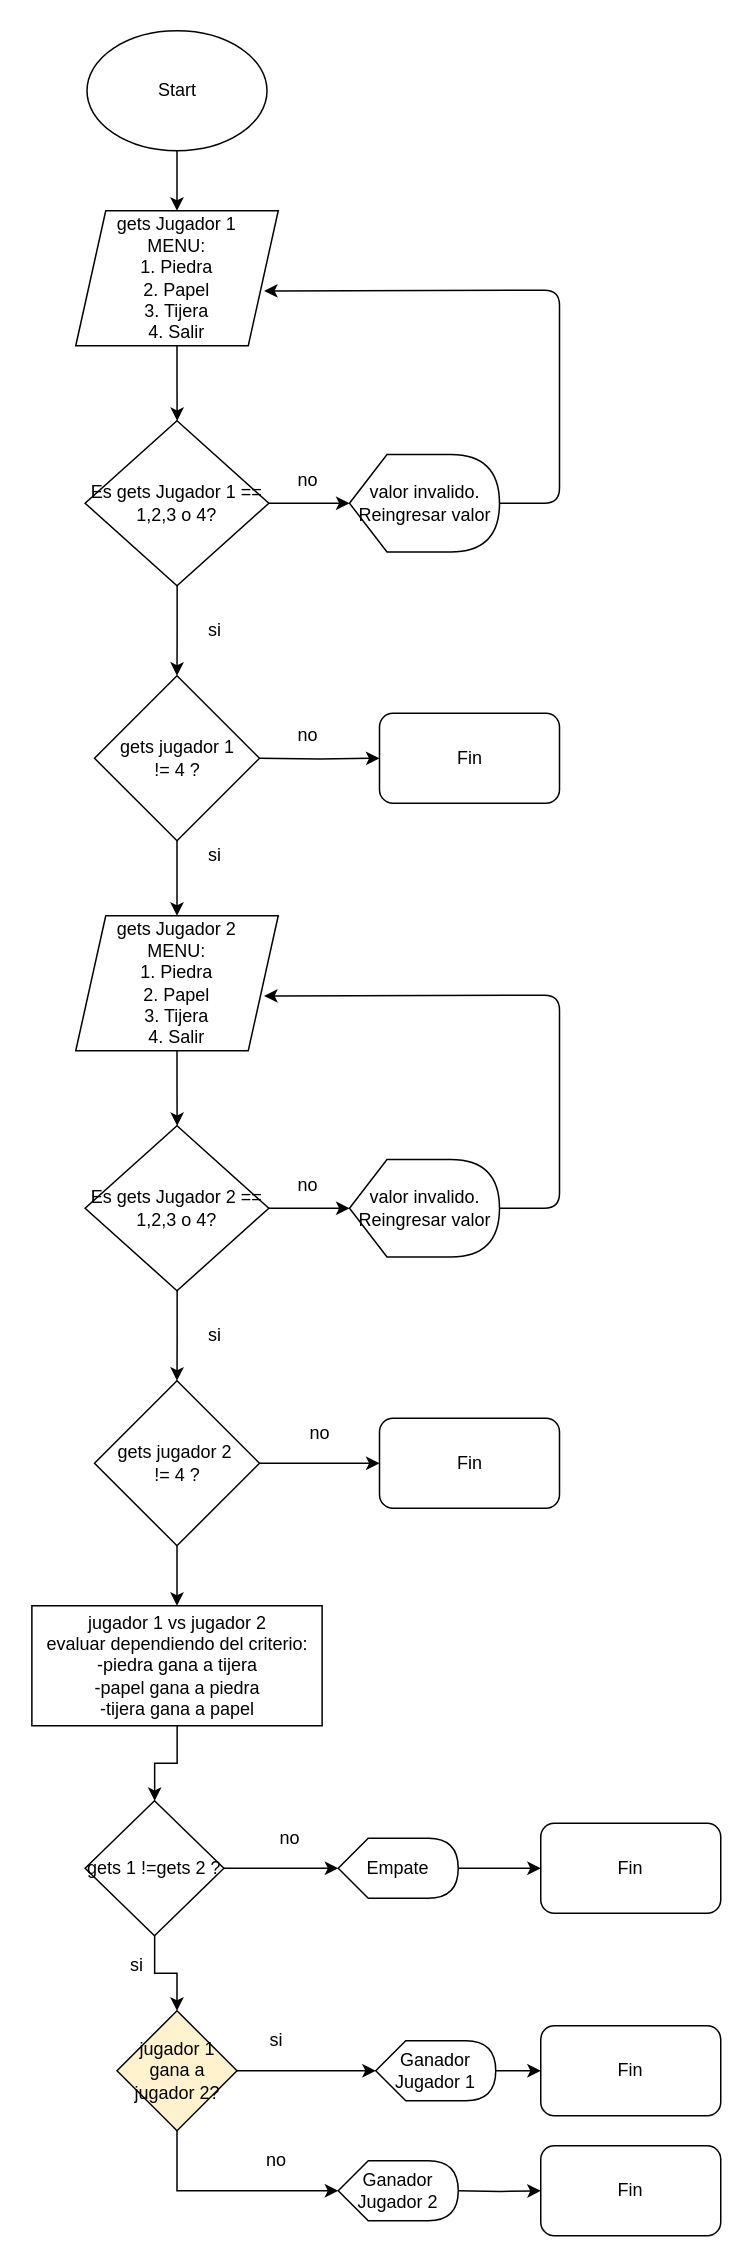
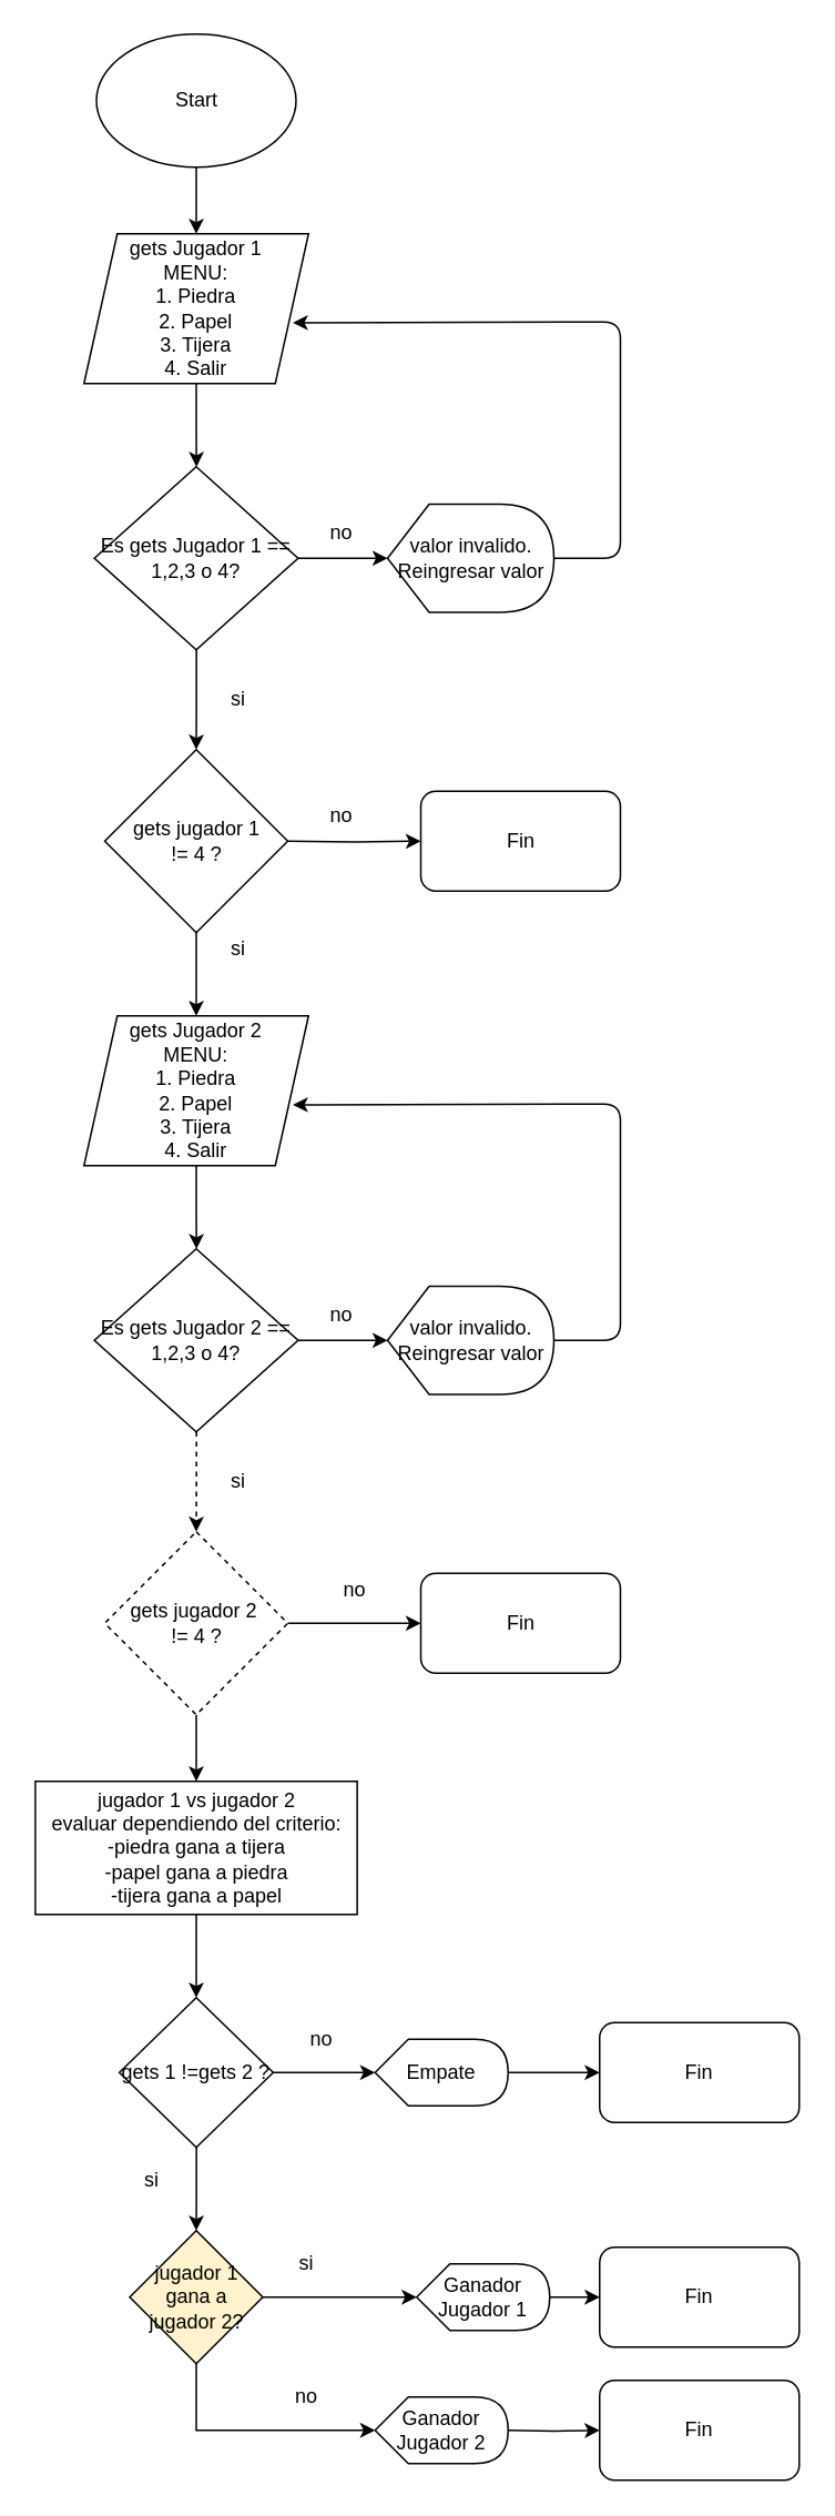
  <mxCell id="0" />
  <mxCell id="1" parent="0" />
  <mxCell id="2" value="" style="edgeStyle=orthogonalEdgeStyle;rounded=0;orthogonalLoop=1;jettySize=auto;html=1;" edge="1" parent="1" source="3" target="5"><mxGeometry relative="1" as="geometry" /></mxCell>
  <mxCell id="3" value="Start" style="ellipse;whiteSpace=wrap;html=1;" vertex="1" parent="1"><mxGeometry x="57.5" y="20" width="120" height="80" as="geometry" /></mxCell>
  <mxCell id="4" value="" style="edgeStyle=orthogonalEdgeStyle;rounded=0;orthogonalLoop=1;jettySize=auto;html=1;" edge="1" parent="1" source="5" target="7"><mxGeometry relative="1" as="geometry" /></mxCell>
  <mxCell id="5" value="gets Jugador 1&lt;br&gt;MENU:&lt;br&gt;1. Piedra&lt;br&gt;2. Papel&lt;br&gt;3. Tijera&lt;br&gt;4. Salir" style="shape=parallelogram;perimeter=parallelogramPerimeter;whiteSpace=wrap;html=1;fixedSize=1;" vertex="1" parent="1"><mxGeometry x="50" y="140" width="135" height="90" as="geometry" /></mxCell>
  <mxCell id="6" value="" style="edgeStyle=orthogonalEdgeStyle;rounded=0;orthogonalLoop=1;jettySize=auto;html=1;" edge="1" parent="1" source="7" target="14"><mxGeometry relative="1" as="geometry" /></mxCell>
  <mxCell id="7" value="Es gets Jugador 1 == 1,2,3 o 4?" style="rhombus;whiteSpace=wrap;html=1;" vertex="1" parent="1"><mxGeometry x="56.25" y="280" width="122.5" height="110" as="geometry" /></mxCell>
  <mxCell id="8" value="" style="endArrow=classic;html=1;entryX=0.93;entryY=0.594;entryDx=0;entryDy=0;entryPerimeter=0;exitX=1;exitY=0.5;exitDx=0;exitDy=0;exitPerimeter=0;" edge="1" parent="1" source="11" target="5"><mxGeometry width="50" height="50" relative="1" as="geometry"><mxPoint x="362.5" y="390" as="sourcePoint" /><mxPoint x="249.461" y="335" as="targetPoint" /><Array as="points"><mxPoint x="372.5" y="335" /><mxPoint x="372.5" y="193" /></Array></mxGeometry></mxCell>
  <mxCell id="9" value="si" style="text;html=1;strokeColor=none;fillColor=none;align=center;verticalAlign=middle;whiteSpace=wrap;rounded=0;" vertex="1" parent="1"><mxGeometry x="122.5" y="410" width="40" height="20" as="geometry" /></mxCell>
  <mxCell id="10" value="no" style="text;html=1;strokeColor=none;fillColor=none;align=center;verticalAlign=middle;whiteSpace=wrap;rounded=0;" vertex="1" parent="1"><mxGeometry x="185" y="310" width="40" height="20" as="geometry" /></mxCell>
  <mxCell id="11" value="valor invalido. Reingresar valor" style="shape=display;whiteSpace=wrap;html=1;" vertex="1" parent="1"><mxGeometry x="232.5" y="302.5" width="100" height="65" as="geometry" /></mxCell>
  <mxCell id="12" value="" style="endArrow=classic;html=1;exitX=1;exitY=0.5;exitDx=0;exitDy=0;entryX=0;entryY=0.5;entryDx=0;entryDy=0;entryPerimeter=0;" edge="1" parent="1" source="7" target="11"><mxGeometry width="50" height="50" relative="1" as="geometry"><mxPoint x="152.5" y="320" as="sourcePoint" /><mxPoint x="245.5" y="335" as="targetPoint" /></mxGeometry></mxCell>
  <mxCell id="13" style="edgeStyle=orthogonalEdgeStyle;rounded=0;orthogonalLoop=1;jettySize=auto;html=1;exitX=0.5;exitY=1;exitDx=0;exitDy=0;entryX=0.5;entryY=0;entryDx=0;entryDy=0;" edge="1" parent="1" source="14" target="19"><mxGeometry relative="1" as="geometry"><mxPoint x="117.5" y="600" as="targetPoint" /></mxGeometry></mxCell>
  <mxCell id="14" value="gets jugador 1 &lt;br&gt;!= 4 ?" style="rhombus;whiteSpace=wrap;html=1;" vertex="1" parent="1"><mxGeometry x="62.5" y="450" width="110" height="110" as="geometry" /></mxCell>
  <mxCell id="15" style="edgeStyle=orthogonalEdgeStyle;rounded=0;orthogonalLoop=1;jettySize=auto;html=1;exitX=0.5;exitY=1;exitDx=0;exitDy=0;" edge="1" parent="1" source="14" target="14"><mxGeometry relative="1" as="geometry" /></mxCell>
  <mxCell id="16" value="no" style="text;html=1;strokeColor=none;fillColor=none;align=center;verticalAlign=middle;whiteSpace=wrap;rounded=0;" vertex="1" parent="1"><mxGeometry x="185" y="480" width="40" height="20" as="geometry" /></mxCell>
  <mxCell id="17" value="si" style="text;html=1;strokeColor=none;fillColor=none;align=center;verticalAlign=middle;whiteSpace=wrap;rounded=0;" vertex="1" parent="1"><mxGeometry x="122.5" y="560" width="40" height="20" as="geometry" /></mxCell>
  <mxCell id="18" value="" style="edgeStyle=orthogonalEdgeStyle;rounded=0;orthogonalLoop=1;jettySize=auto;html=1;" edge="1" parent="1" source="19" target="21"><mxGeometry relative="1" as="geometry" /></mxCell>
  <mxCell id="19" value="gets Jugador 2&lt;br&gt;MENU:&lt;br&gt;1. Piedra&lt;br&gt;2. Papel&lt;br&gt;3. Tijera&lt;br&gt;4. Salir" style="shape=parallelogram;perimeter=parallelogramPerimeter;whiteSpace=wrap;html=1;fixedSize=1;" vertex="1" parent="1"><mxGeometry x="50" y="610" width="135" height="90" as="geometry" /></mxCell>
- <mxCell id="20" value="" style="edgeStyle=orthogonalEdgeStyle;rounded=0;orthogonalLoop=1;jettySize=auto;html=1;" edge="1" parent="1" source="21" target="29"><mxGeometry relative="1" as="geometry" /></mxCell>
+ <mxCell id="20" value="" style="edgeStyle=orthogonalEdgeStyle;rounded=0;orthogonalLoop=1;jettySize=auto;html=1;dashed=1;" edge="1" parent="1" source="21" target="29"><mxGeometry relative="1" as="geometry" /></mxCell>
  <mxCell id="21" value="Es gets Jugador 2 == 1,2,3 o 4?" style="rhombus;whiteSpace=wrap;html=1;" vertex="1" parent="1"><mxGeometry x="56.25" y="750" width="122.5" height="110" as="geometry" /></mxCell>
  <mxCell id="22" value="" style="endArrow=classic;html=1;entryX=0.93;entryY=0.594;entryDx=0;entryDy=0;entryPerimeter=0;exitX=1;exitY=0.5;exitDx=0;exitDy=0;exitPerimeter=0;" edge="1" parent="1" source="25" target="19"><mxGeometry width="50" height="50" relative="1" as="geometry"><mxPoint x="362.5" y="860" as="sourcePoint" /><mxPoint x="249.461" y="805" as="targetPoint" /><Array as="points"><mxPoint x="372.5" y="805" /><mxPoint x="372.5" y="663" /></Array></mxGeometry></mxCell>
  <mxCell id="23" value="si" style="text;html=1;strokeColor=none;fillColor=none;align=center;verticalAlign=middle;whiteSpace=wrap;rounded=0;" vertex="1" parent="1"><mxGeometry x="122.5" y="880" width="40" height="20" as="geometry" /></mxCell>
  <mxCell id="24" value="no" style="text;html=1;strokeColor=none;fillColor=none;align=center;verticalAlign=middle;whiteSpace=wrap;rounded=0;" vertex="1" parent="1"><mxGeometry x="185" y="780" width="40" height="20" as="geometry" /></mxCell>
  <mxCell id="25" value="valor invalido. Reingresar valor" style="shape=display;whiteSpace=wrap;html=1;" vertex="1" parent="1"><mxGeometry x="232.5" y="772.5" width="100" height="65" as="geometry" /></mxCell>
  <mxCell id="26" value="" style="endArrow=classic;html=1;exitX=1;exitY=0.5;exitDx=0;exitDy=0;entryX=0;entryY=0.5;entryDx=0;entryDy=0;entryPerimeter=0;" edge="1" parent="1" source="21" target="25"><mxGeometry width="50" height="50" relative="1" as="geometry"><mxPoint x="152.5" y="790" as="sourcePoint" /><mxPoint x="245.5" y="805" as="targetPoint" /></mxGeometry></mxCell>
  <mxCell id="27" style="edgeStyle=orthogonalEdgeStyle;rounded=0;orthogonalLoop=1;jettySize=auto;html=1;exitX=1;exitY=0.5;exitDx=0;exitDy=0;entryX=0;entryY=0.5;entryDx=0;entryDy=0;" edge="1" parent="1" source="29" target="32"><mxGeometry relative="1" as="geometry" /></mxCell>
  <mxCell id="28" style="edgeStyle=orthogonalEdgeStyle;rounded=0;orthogonalLoop=1;jettySize=auto;html=1;exitX=0.5;exitY=1;exitDx=0;exitDy=0;entryX=0.5;entryY=0;entryDx=0;entryDy=0;" edge="1" parent="1" source="29" target="36"><mxGeometry relative="1" as="geometry" /></mxCell>
- <mxCell id="29" value="gets jugador 2&amp;nbsp;&lt;br&gt;!= 4 ?" style="rhombus;whiteSpace=wrap;html=1;" vertex="1" parent="1"><mxGeometry x="62.5" y="920" width="110" height="110" as="geometry" /></mxCell>
+ <mxCell id="29" value="gets jugador 2&amp;nbsp;&lt;br&gt;!= 4 ?" style="rhombus;whiteSpace=wrap;html=1;dashed=1;" vertex="1" parent="1"><mxGeometry x="62.5" y="920" width="110" height="110" as="geometry" /></mxCell>
  <mxCell id="30" style="edgeStyle=orthogonalEdgeStyle;rounded=0;orthogonalLoop=1;jettySize=auto;html=1;exitX=0.5;exitY=1;exitDx=0;exitDy=0;" edge="1" parent="1" source="29" target="29"><mxGeometry relative="1" as="geometry" /></mxCell>
  <mxCell id="31" value="no" style="text;html=1;strokeColor=none;fillColor=none;align=center;verticalAlign=middle;whiteSpace=wrap;rounded=0;" vertex="1" parent="1"><mxGeometry x="192.5" y="945" width="40" height="20" as="geometry" /></mxCell>
  <mxCell id="32" value="Fin" style="rounded=1;whiteSpace=wrap;html=1;" vertex="1" parent="1"><mxGeometry x="252.5" y="945" width="120" height="60" as="geometry" /></mxCell>
  <mxCell id="33" style="edgeStyle=orthogonalEdgeStyle;rounded=0;orthogonalLoop=1;jettySize=auto;html=1;exitX=1;exitY=0.5;exitDx=0;exitDy=0;entryX=0;entryY=0.5;entryDx=0;entryDy=0;" edge="1" parent="1" target="34"><mxGeometry relative="1" as="geometry"><mxPoint x="172.5" y="505" as="sourcePoint" /></mxGeometry></mxCell>
  <mxCell id="34" value="Fin" style="rounded=1;whiteSpace=wrap;html=1;" vertex="1" parent="1"><mxGeometry x="252.5" y="475" width="120" height="60" as="geometry" /></mxCell>
  <mxCell id="35" value="" style="edgeStyle=orthogonalEdgeStyle;rounded=0;orthogonalLoop=1;jettySize=auto;html=1;" edge="1" parent="1" source="36" target="39"><mxGeometry relative="1" as="geometry" /></mxCell>
  <mxCell id="36" value="jugador 1 vs jugador 2&lt;br&gt;evaluar dependiendo del criterio:&lt;br&gt;-piedra gana a tijera&lt;br&gt;-papel gana a piedra&lt;br&gt;-tijera gana a papel" style="rounded=0;whiteSpace=wrap;html=1;" vertex="1" parent="1"><mxGeometry x="20.75" y="1070" width="193.5" height="80" as="geometry" /></mxCell>
  <mxCell id="37" style="edgeStyle=orthogonalEdgeStyle;rounded=0;orthogonalLoop=1;jettySize=auto;html=1;exitX=1;exitY=0.5;exitDx=0;exitDy=0;" edge="1" parent="1" source="39" target="41"><mxGeometry relative="1" as="geometry" /></mxCell>
  <mxCell id="38" value="" style="edgeStyle=orthogonalEdgeStyle;rounded=0;orthogonalLoop=1;jettySize=auto;html=1;" edge="1" parent="1" source="39" target="47"><mxGeometry relative="1" as="geometry" /></mxCell>
- <mxCell id="39" value="gets 1 !=gets 2 ?" style="rhombus;whiteSpace=wrap;html=1;rounded=0;" vertex="1" parent="1"><mxGeometry x="56.25" y="1200" width="92.5" height="90" as="geometry" /></mxCell>
+ <mxCell id="39" value="gets 1 !=gets 2 ?" style="rhombus;whiteSpace=wrap;html=1;rounded=0;" vertex="1" parent="1"><mxGeometry x="71.25" y="1200" width="92.5" height="90" as="geometry" /></mxCell>
  <mxCell id="40" style="edgeStyle=orthogonalEdgeStyle;rounded=0;orthogonalLoop=1;jettySize=auto;html=1;exitX=1;exitY=0.5;exitDx=0;exitDy=0;exitPerimeter=0;entryX=0;entryY=0.5;entryDx=0;entryDy=0;" edge="1" parent="1" source="41" target="42"><mxGeometry relative="1" as="geometry" /></mxCell>
  <mxCell id="41" value="Empate" style="shape=display;whiteSpace=wrap;html=1;" vertex="1" parent="1"><mxGeometry x="225" y="1225" width="80" height="40" as="geometry" /></mxCell>
  <mxCell id="42" value="Fin" style="rounded=1;whiteSpace=wrap;html=1;" vertex="1" parent="1"><mxGeometry x="360" y="1215" width="120" height="60" as="geometry" /></mxCell>
  <mxCell id="43" value="no" style="text;html=1;strokeColor=none;fillColor=none;align=center;verticalAlign=middle;whiteSpace=wrap;rounded=0;" vertex="1" parent="1"><mxGeometry x="172.5" y="1215" width="40" height="20" as="geometry" /></mxCell>
  <mxCell id="44" value="si" style="text;html=1;strokeColor=none;fillColor=none;align=center;verticalAlign=middle;whiteSpace=wrap;rounded=0;" vertex="1" parent="1"><mxGeometry x="71.25" y="1300" width="40" height="20" as="geometry" /></mxCell>
  <mxCell id="45" style="edgeStyle=orthogonalEdgeStyle;rounded=0;orthogonalLoop=1;jettySize=auto;html=1;" edge="1" parent="1" source="47" target="49"><mxGeometry relative="1" as="geometry" /></mxCell>
  <mxCell id="46" style="edgeStyle=orthogonalEdgeStyle;rounded=0;orthogonalLoop=1;jettySize=auto;html=1;exitX=0.5;exitY=1;exitDx=0;exitDy=0;entryX=0;entryY=0.5;entryDx=0;entryDy=0;entryPerimeter=0;" edge="1" parent="1" source="47" target="52"><mxGeometry relative="1" as="geometry"><mxPoint x="118" y="1470" as="targetPoint" /></mxGeometry></mxCell>
  <mxCell id="47" value="jugador 1 gana a jugador 2?" style="rhombus;whiteSpace=wrap;html=1;rounded=0;fillColor=#fff2cc;" vertex="1" parent="1"><mxGeometry x="77.5" y="1340" width="80" height="80" as="geometry" /></mxCell>
  <mxCell id="48" style="edgeStyle=orthogonalEdgeStyle;rounded=0;orthogonalLoop=1;jettySize=auto;html=1;exitX=1;exitY=0.5;exitDx=0;exitDy=0;exitPerimeter=0;entryX=0;entryY=0.5;entryDx=0;entryDy=0;" edge="1" parent="1" source="49" target="50"><mxGeometry relative="1" as="geometry" /></mxCell>
  <mxCell id="49" value="Ganador Jugador 1" style="shape=display;whiteSpace=wrap;html=1;" vertex="1" parent="1"><mxGeometry x="250" y="1360" width="80" height="40" as="geometry" /></mxCell>
  <mxCell id="50" value="Fin" style="rounded=1;whiteSpace=wrap;html=1;" vertex="1" parent="1"><mxGeometry x="360" y="1350" width="120" height="60" as="geometry" /></mxCell>
  <mxCell id="51" value="si" style="text;html=1;strokeColor=none;fillColor=none;align=center;verticalAlign=middle;whiteSpace=wrap;rounded=0;" vertex="1" parent="1"><mxGeometry x="163.75" y="1350" width="40" height="20" as="geometry" /></mxCell>
  <mxCell id="52" value="Ganador Jugador 2" style="shape=display;whiteSpace=wrap;html=1;" vertex="1" parent="1"><mxGeometry x="225" y="1440" width="80" height="40" as="geometry" /></mxCell>
  <mxCell id="53" value="no" style="text;html=1;strokeColor=none;fillColor=none;align=center;verticalAlign=middle;whiteSpace=wrap;rounded=0;" vertex="1" parent="1"><mxGeometry x="163.75" y="1430" width="40" height="20" as="geometry" /></mxCell>
  <mxCell id="54" style="edgeStyle=orthogonalEdgeStyle;rounded=0;orthogonalLoop=1;jettySize=auto;html=1;exitX=1;exitY=0.5;exitDx=0;exitDy=0;exitPerimeter=0;entryX=0;entryY=0.5;entryDx=0;entryDy=0;" edge="1" parent="1" target="55"><mxGeometry relative="1" as="geometry"><mxPoint x="305" y="1460" as="sourcePoint" /></mxGeometry></mxCell>
  <mxCell id="55" value="Fin" style="rounded=1;whiteSpace=wrap;html=1;" vertex="1" parent="1"><mxGeometry x="360" y="1430" width="120" height="60" as="geometry" /></mxCell>
